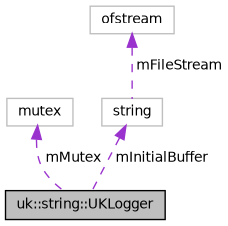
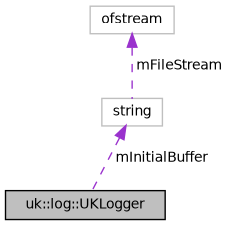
  digraph {
    node [color=grey75 fillcolor=white fontname=Helvetica fontsize=10 shape=record style=filled]
    edge [color=darkorchid3 dir=back fontname=Helvetica fontsize=10 labelfontname=Helvetica labelfontsize=10 style=dashed]
-   n1 [color=black fillcolor=grey75 fontcolor=black height=0.2 label="uk::string::UKLogger" width=0.4]
-   n2 [height=0.2 label=mutex width=0.4]
+   n1 [color=black fillcolor=grey75 fontcolor=black height=0.2 label="uk::log::UKLogger" width=0.4]
    n3 [height=0.2 label=string width=0.4]
    n4 [height=0.2 label=ofstream width=0.4]
-   n2 -> n1 [label=" mMutex"]
    n3 -> n1 [label=" mInitialBuffer"]
    n4 -> n3 [label=" mFileStream"]
  }
